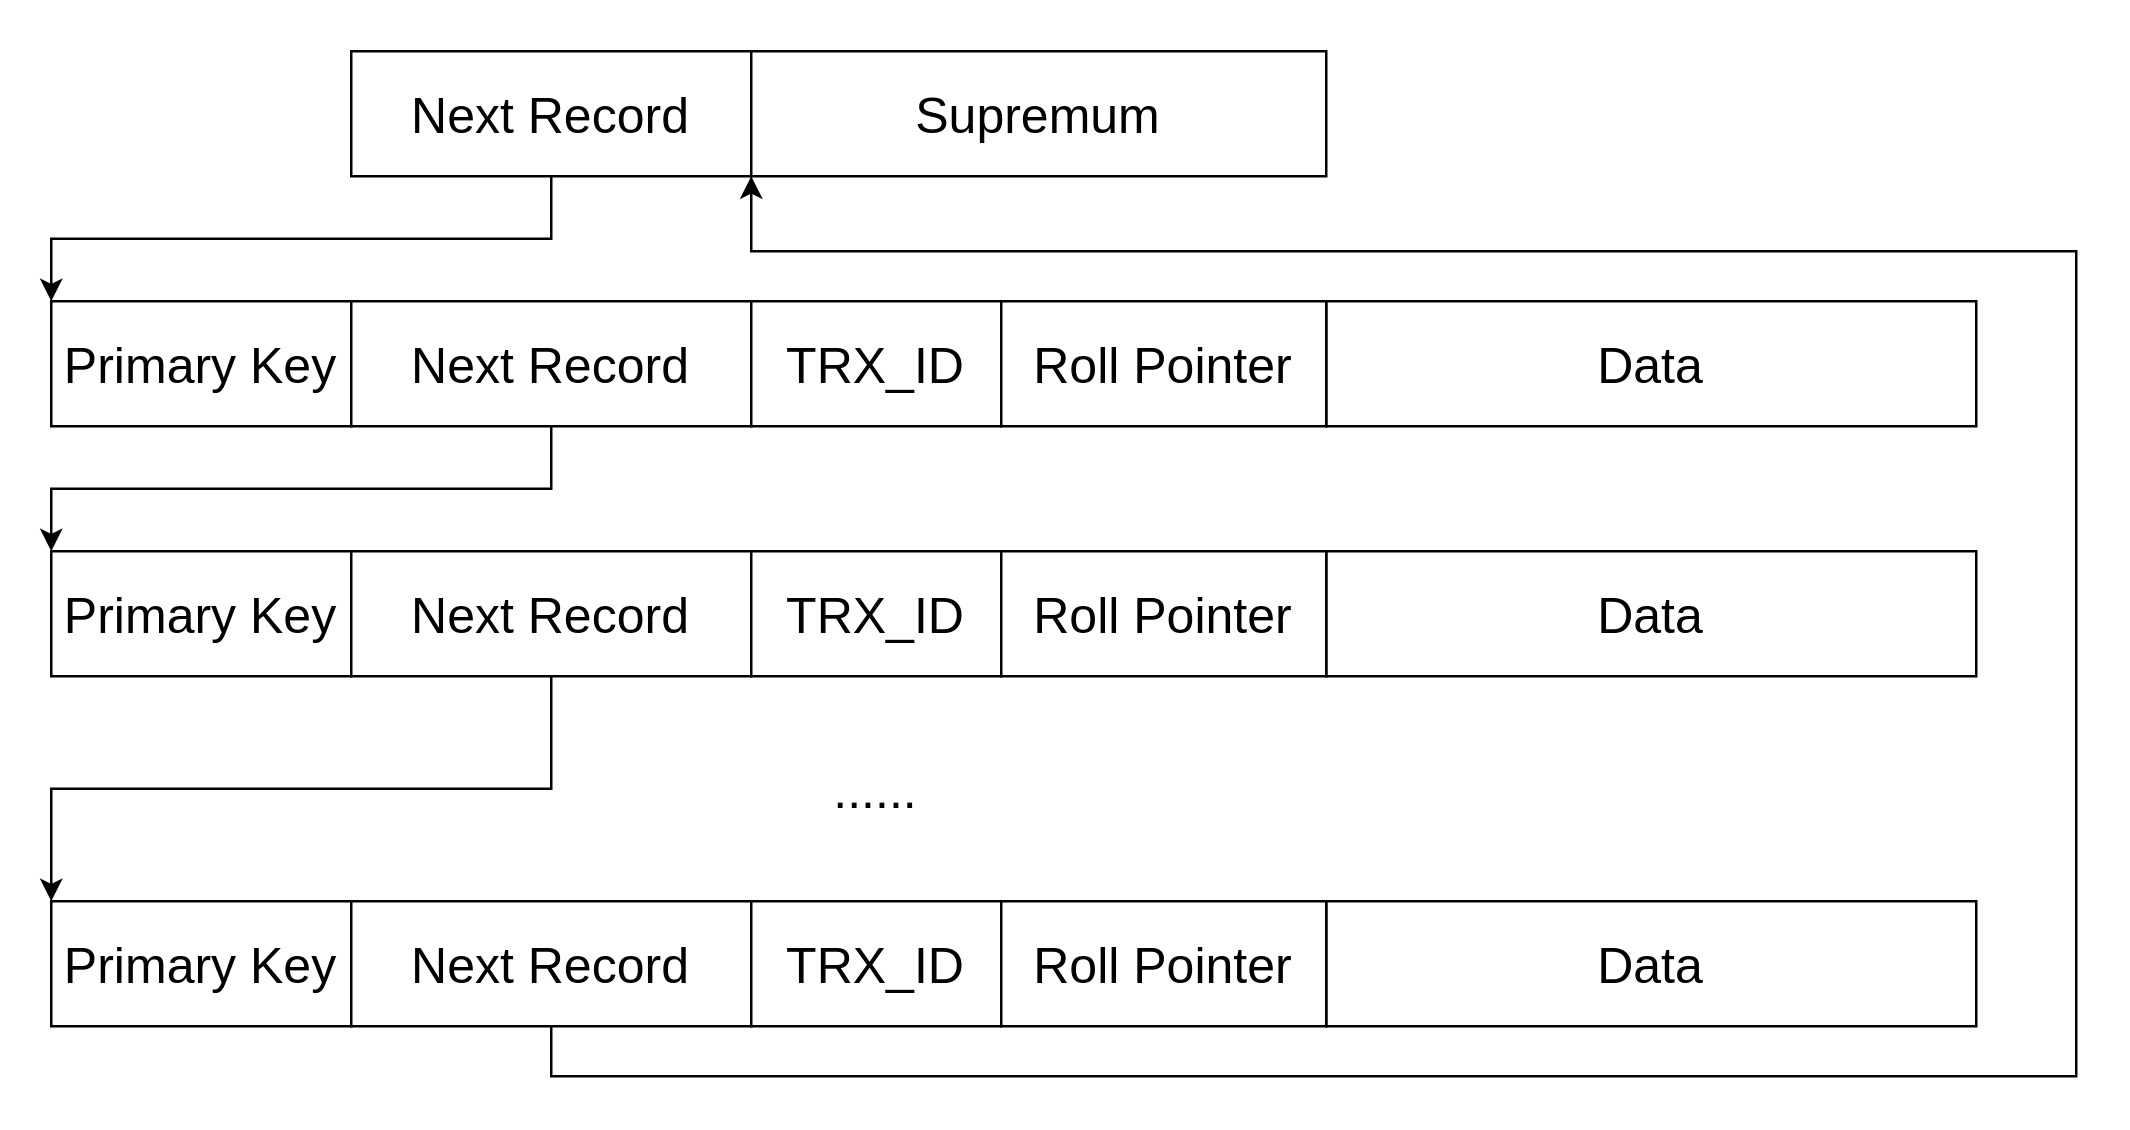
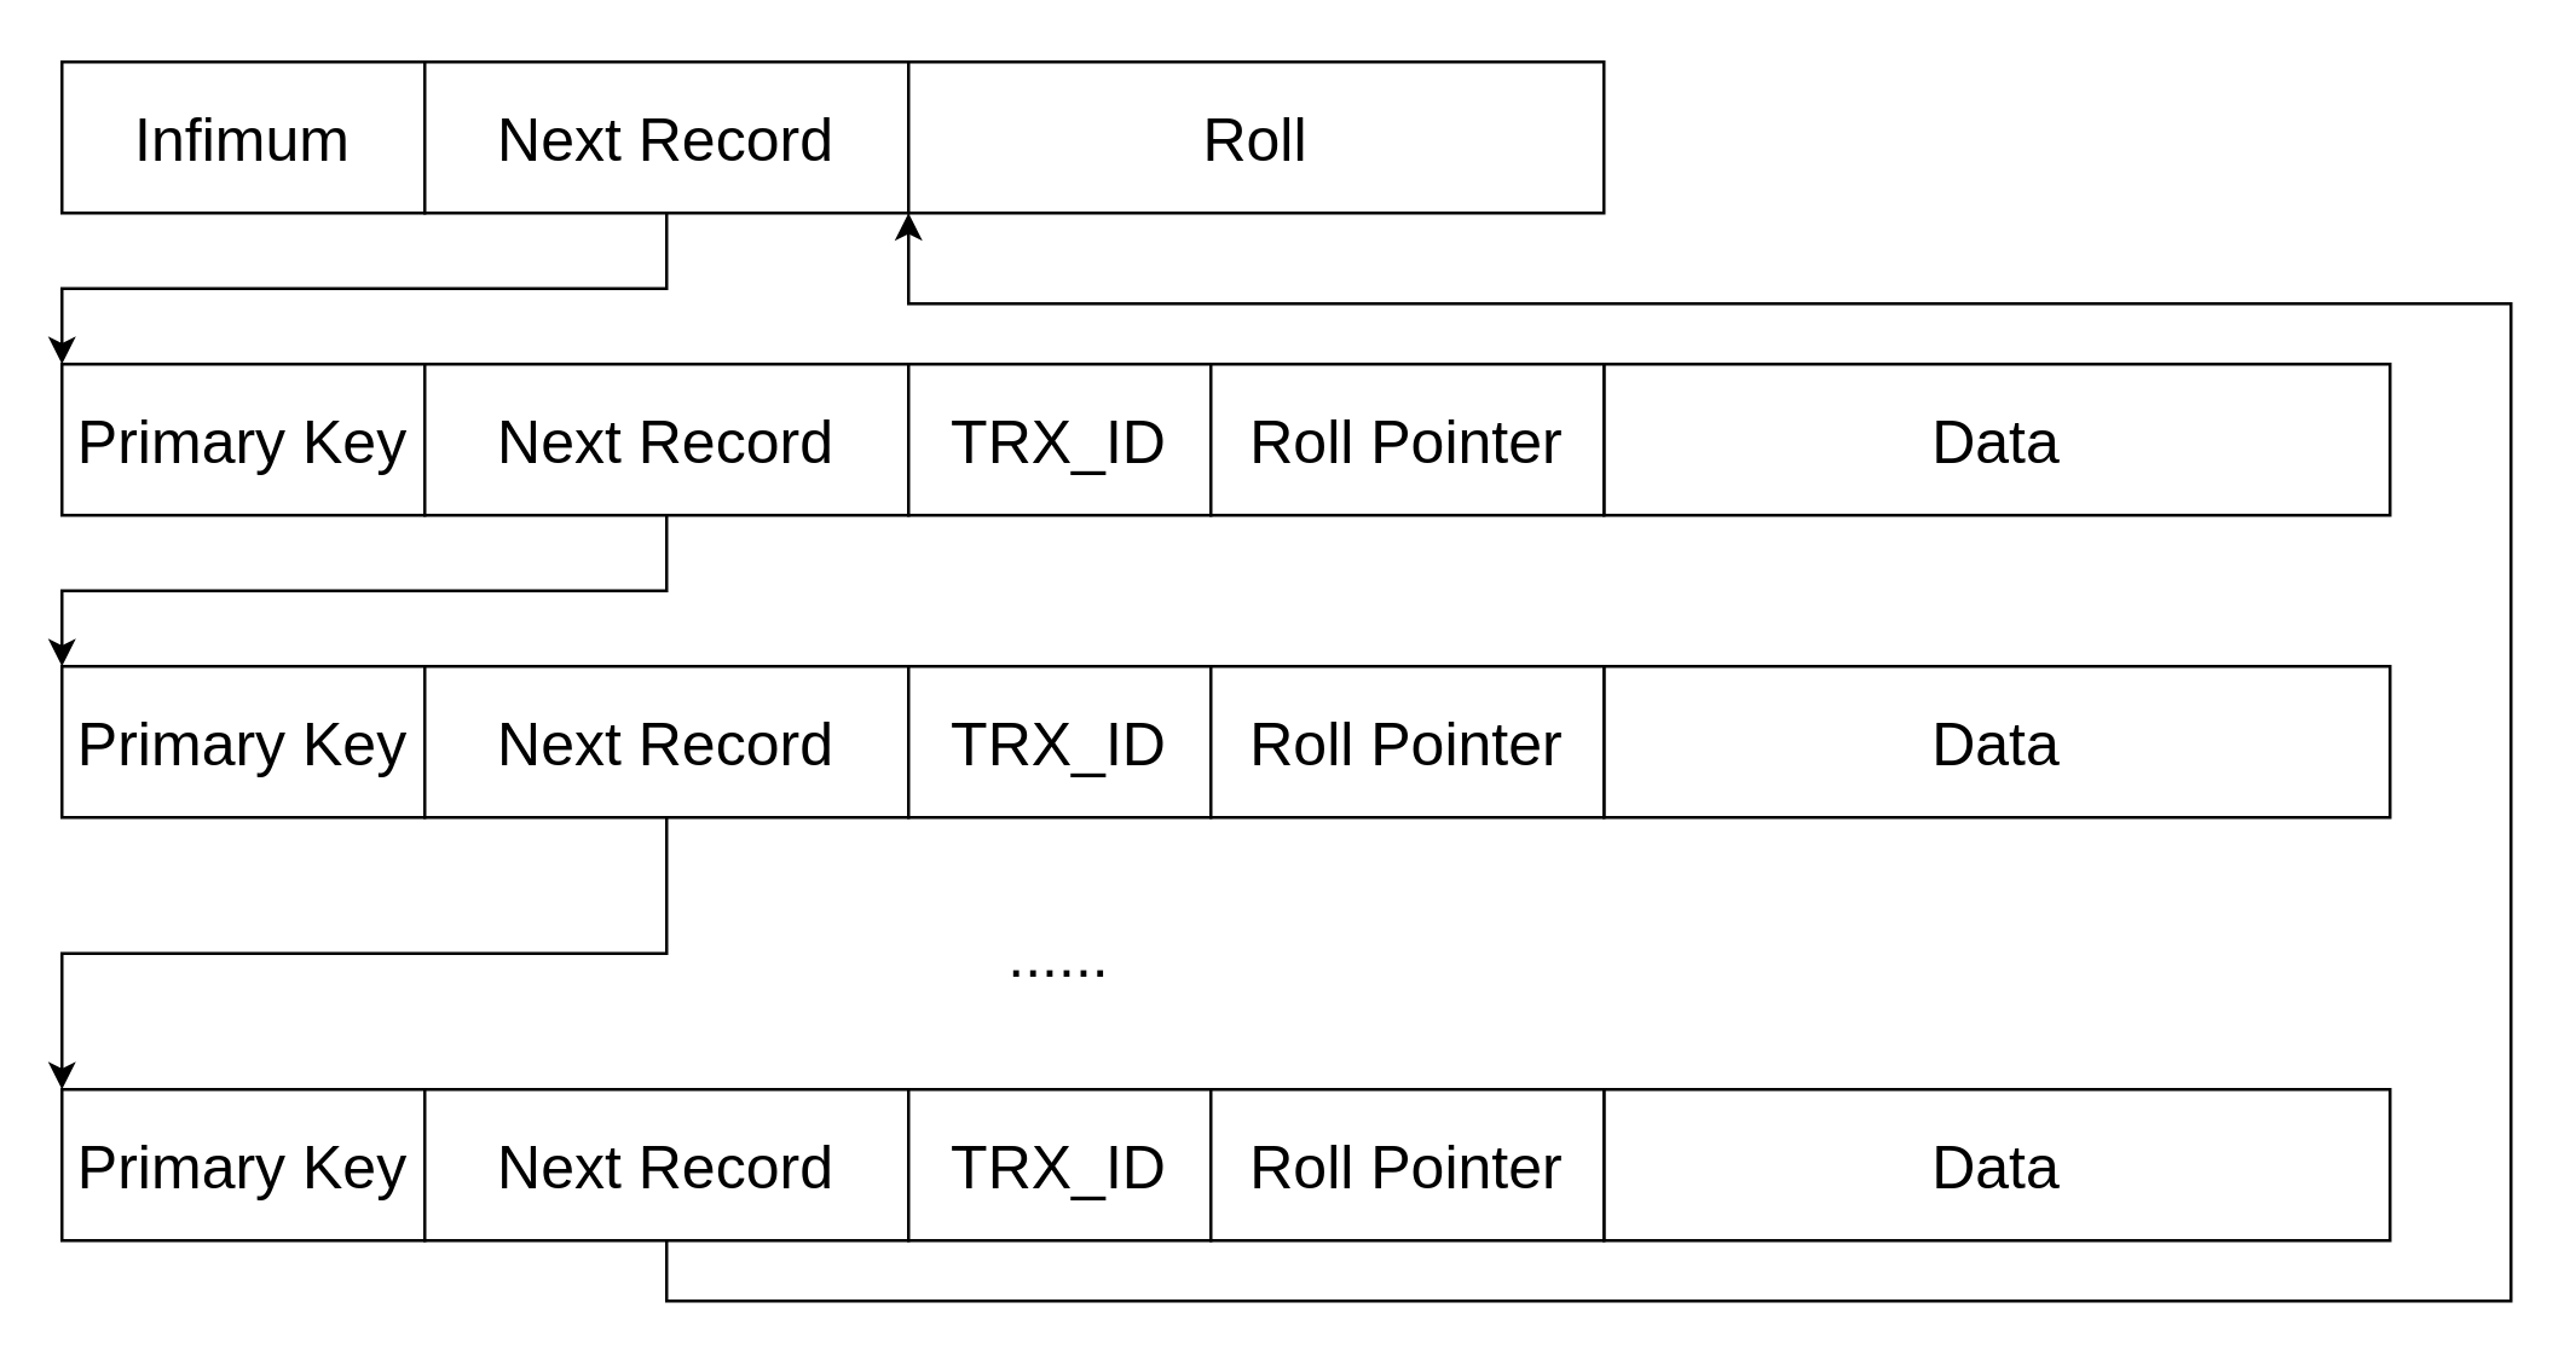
  <mxCell id="0" />
  <mxCell id="1" parent="0" />
  <mxCell id="2" value="&lt;span style=&quot;font-size: 20px;&quot;&gt;Primary Key&lt;/span&gt;" style="rounded=0;whiteSpace=wrap;html=1;" vertex="1" parent="1"><mxGeometry x="20" y="120" width="120" height="50" as="geometry" /></mxCell>
  <mxCell id="3" value="&lt;span style=&quot;font-size: 20px;&quot;&gt;Data&lt;/span&gt;" style="rounded=0;whiteSpace=wrap;html=1;" vertex="1" parent="1"><mxGeometry x="530" y="120" width="260" height="50" as="geometry" /></mxCell>
  <mxCell id="4" style="edgeStyle=orthogonalEdgeStyle;rounded=0;orthogonalLoop=1;jettySize=auto;html=1;exitX=0.5;exitY=1;exitDx=0;exitDy=0;entryX=0;entryY=0;entryDx=0;entryDy=0;fontSize=20;" edge="1" parent="1" source="5" target="8"><mxGeometry relative="1" as="geometry" /></mxCell>
  <mxCell id="5" value="&lt;span style=&quot;font-size: 20px;&quot;&gt;Next Record&lt;/span&gt;" style="rounded=0;whiteSpace=wrap;html=1;" vertex="1" parent="1"><mxGeometry x="140" y="120" width="160" height="50" as="geometry" /></mxCell>
  <mxCell id="6" value="&lt;span style=&quot;font-size: 20px;&quot;&gt;TRX_ID&lt;/span&gt;" style="rounded=0;whiteSpace=wrap;html=1;" vertex="1" parent="1"><mxGeometry x="300" y="120" width="100" height="50" as="geometry" /></mxCell>
  <mxCell id="7" value="&lt;span style=&quot;font-size: 20px;&quot;&gt;Roll Pointer&lt;/span&gt;" style="rounded=0;whiteSpace=wrap;html=1;" vertex="1" parent="1"><mxGeometry x="400" y="120" width="130" height="50" as="geometry" /></mxCell>
  <mxCell id="8" value="&lt;span style=&quot;font-size: 20px;&quot;&gt;Primary Key&lt;/span&gt;" style="rounded=0;whiteSpace=wrap;html=1;" vertex="1" parent="1"><mxGeometry x="20" y="220" width="120" height="50" as="geometry" /></mxCell>
  <mxCell id="9" value="&lt;span style=&quot;font-size: 20px;&quot;&gt;Data&lt;/span&gt;" style="rounded=0;whiteSpace=wrap;html=1;" vertex="1" parent="1"><mxGeometry x="530" y="220" width="260" height="50" as="geometry" /></mxCell>
  <mxCell id="10" style="edgeStyle=orthogonalEdgeStyle;rounded=0;orthogonalLoop=1;jettySize=auto;html=1;exitX=0.5;exitY=1;exitDx=0;exitDy=0;entryX=0;entryY=0;entryDx=0;entryDy=0;fontSize=20;" edge="1" parent="1" source="11" target="18"><mxGeometry relative="1" as="geometry" /></mxCell>
  <mxCell id="11" value="&lt;span style=&quot;font-size: 20px;&quot;&gt;Next Record&lt;/span&gt;" style="rounded=0;whiteSpace=wrap;html=1;" vertex="1" parent="1"><mxGeometry x="140" y="220" width="160" height="50" as="geometry" /></mxCell>
  <mxCell id="12" value="&lt;span style=&quot;font-size: 20px;&quot;&gt;TRX_ID&lt;/span&gt;" style="rounded=0;whiteSpace=wrap;html=1;" vertex="1" parent="1"><mxGeometry x="300" y="220" width="100" height="50" as="geometry" /></mxCell>
  <mxCell id="13" value="&lt;span style=&quot;font-size: 20px;&quot;&gt;Roll Pointer&lt;/span&gt;" style="rounded=0;whiteSpace=wrap;html=1;" vertex="1" parent="1"><mxGeometry x="400" y="220" width="130" height="50" as="geometry" /></mxCell>
+ <mxCell id="14" value="&lt;span style=&quot;font-size: 20px;&quot;&gt;Infimum&lt;/span&gt;" style="rounded=0;whiteSpace=wrap;html=1;" vertex="1" parent="1"><mxGeometry x="20" y="20" width="120" height="50" as="geometry" /></mxCell>
  <mxCell id="15" style="edgeStyle=orthogonalEdgeStyle;rounded=0;orthogonalLoop=1;jettySize=auto;html=1;entryX=0;entryY=0;entryDx=0;entryDy=0;fontSize=20;" edge="1" parent="1" source="16" target="2"><mxGeometry relative="1" as="geometry" /></mxCell>
  <mxCell id="16" value="&lt;span style=&quot;font-size: 20px;&quot;&gt;Next Record&lt;/span&gt;" style="rounded=0;whiteSpace=wrap;html=1;" vertex="1" parent="1"><mxGeometry x="140" y="20" width="160" height="50" as="geometry" /></mxCell>
  <mxCell id="17" value="&lt;font style=&quot;font-size: 20px;&quot;&gt;......&lt;/font&gt;" style="text;strokeColor=none;align=center;fillColor=none;html=1;verticalAlign=middle;whiteSpace=wrap;rounded=0;fontSize=12;" vertex="1" parent="1"><mxGeometry x="320" y="300" width="60" height="30" as="geometry" /></mxCell>
  <mxCell id="18" value="&lt;span style=&quot;font-size: 20px;&quot;&gt;Primary Key&lt;/span&gt;" style="rounded=0;whiteSpace=wrap;html=1;" vertex="1" parent="1"><mxGeometry x="20" y="360" width="120" height="50" as="geometry" /></mxCell>
  <mxCell id="19" value="&lt;span style=&quot;font-size: 20px;&quot;&gt;Data&lt;/span&gt;" style="rounded=0;whiteSpace=wrap;html=1;" vertex="1" parent="1"><mxGeometry x="530" y="360" width="260" height="50" as="geometry" /></mxCell>
  <mxCell id="20" style="edgeStyle=orthogonalEdgeStyle;rounded=0;orthogonalLoop=1;jettySize=auto;html=1;exitX=0.5;exitY=1;exitDx=0;exitDy=0;entryX=0;entryY=1;entryDx=0;entryDy=0;fontSize=20;" edge="1" parent="1" source="21" target="24"><mxGeometry relative="1" as="geometry"><Array as="points"><mxPoint x="220" y="430" /><mxPoint x="830" y="430" /><mxPoint x="830" y="100" /><mxPoint x="300" y="100" /></Array></mxGeometry></mxCell>
  <mxCell id="21" value="&lt;span style=&quot;font-size: 20px;&quot;&gt;Next Record&lt;/span&gt;" style="rounded=0;whiteSpace=wrap;html=1;" vertex="1" parent="1"><mxGeometry x="140" y="360" width="160" height="50" as="geometry" /></mxCell>
  <mxCell id="22" value="&lt;span style=&quot;font-size: 20px;&quot;&gt;TRX_ID&lt;/span&gt;" style="rounded=0;whiteSpace=wrap;html=1;" vertex="1" parent="1"><mxGeometry x="300" y="360" width="100" height="50" as="geometry" /></mxCell>
  <mxCell id="23" value="&lt;span style=&quot;font-size: 20px;&quot;&gt;Roll Pointer&lt;/span&gt;" style="rounded=0;whiteSpace=wrap;html=1;" vertex="1" parent="1"><mxGeometry x="400" y="360" width="130" height="50" as="geometry" /></mxCell>
- <mxCell id="24" value="&lt;span style=&quot;font-size: 20px;&quot;&gt;Supremum&lt;/span&gt;" style="rounded=0;whiteSpace=wrap;html=1;" vertex="1" parent="1"><mxGeometry x="300" y="20" width="230" height="50" as="geometry" /></mxCell>
+ <mxCell id="24" value="&lt;span style=&quot;font-size: 20px;&quot;&gt;Roll&lt;/span&gt;" style="rounded=0;whiteSpace=wrap;html=1;" vertex="1" parent="1"><mxGeometry x="300" y="20" width="230" height="50" as="geometry" /></mxCell>
